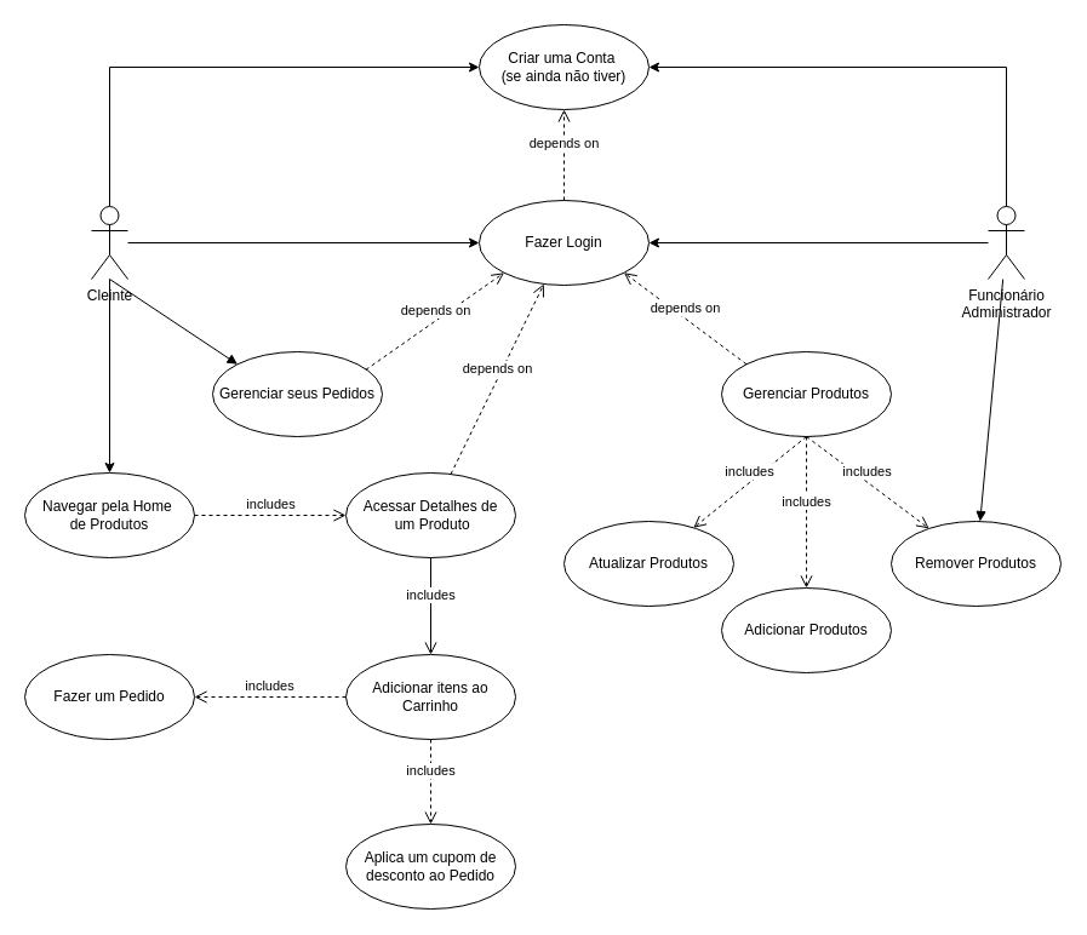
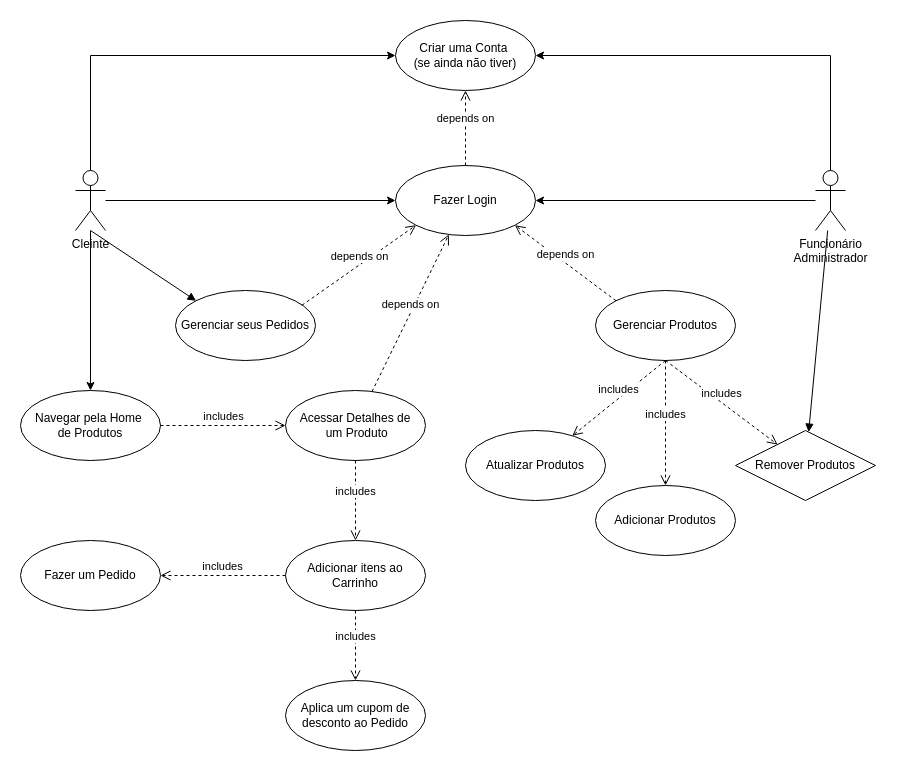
  <mxCell id="0" />
  <mxCell id="1" parent="0" />
  <mxCell id="2" style="edgeStyle=orthogonalEdgeStyle;rounded=0;orthogonalLoop=1;jettySize=auto;html=1;entryX=0;entryY=0.5;entryDx=0;entryDy=0;" parent="1" source="4" target="9" edge="1"><mxGeometry relative="1" as="geometry"><mxPoint x="405" y="10" as="targetPoint" /><Array as="points"><mxPoint x="90" y="55" /></Array></mxGeometry></mxCell>
  <mxCell id="3" style="edgeStyle=orthogonalEdgeStyle;rounded=0;orthogonalLoop=1;jettySize=auto;html=1;" parent="1" source="4" target="12" edge="1"><mxGeometry relative="1" as="geometry" /></mxCell>
  <mxCell id="4" value="Cleinte" style="shape=umlActor;verticalLabelPosition=bottom;verticalAlign=top;html=1;outlineConnect=0;" parent="1" vertex="1"><mxGeometry x="75" y="170" width="30" height="60" as="geometry" /></mxCell>
  <mxCell id="5" style="edgeStyle=orthogonalEdgeStyle;rounded=0;orthogonalLoop=1;jettySize=auto;html=1;entryX=1;entryY=0.5;entryDx=0;entryDy=0;" parent="1" source="7" target="10" edge="1"><mxGeometry relative="1" as="geometry"><mxPoint x="525" y="200" as="targetPoint" /></mxGeometry></mxCell>
  <mxCell id="6" style="edgeStyle=orthogonalEdgeStyle;rounded=0;orthogonalLoop=1;jettySize=auto;html=1;entryX=1;entryY=0.5;entryDx=0;entryDy=0;" parent="1" source="7" target="9" edge="1"><mxGeometry relative="1" as="geometry"><Array as="points"><mxPoint x="830" y="55" /></Array></mxGeometry></mxCell>
  <mxCell id="7" value="Funcionário&lt;div&gt;Administrador&lt;/div&gt;" style="shape=umlActor;verticalLabelPosition=bottom;verticalAlign=top;html=1;outlineConnect=0;" parent="1" vertex="1"><mxGeometry x="815" y="170" width="30" height="60" as="geometry" /></mxCell>
  <mxCell id="8" style="edgeStyle=orthogonalEdgeStyle;rounded=0;orthogonalLoop=1;jettySize=auto;html=1;entryX=0;entryY=0.5;entryDx=0;entryDy=0;" parent="1" source="4" target="10" edge="1"><mxGeometry relative="1" as="geometry"><mxPoint x="405" y="200" as="targetPoint" /></mxGeometry></mxCell>
  <mxCell id="9" value="Criar uma Conta&amp;nbsp;&lt;div&gt;(se ainda não tiver)&lt;/div&gt;" style="ellipse;whiteSpace=wrap;html=1;" parent="1" vertex="1"><mxGeometry x="395" y="20" width="140" height="70" as="geometry" /></mxCell>
  <mxCell id="10" value="Fazer Login" style="ellipse;whiteSpace=wrap;html=1;" parent="1" vertex="1"><mxGeometry x="395" y="165" width="140" height="70" as="geometry" /></mxCell>
  <mxCell id="11" value="Gerenciar Produtos" style="ellipse;whiteSpace=wrap;html=1;" parent="1" vertex="1"><mxGeometry x="595" y="290" width="140" height="70" as="geometry" /></mxCell>
  <mxCell id="12" value="Navegar pela Home&amp;nbsp;&lt;div&gt;de Produtos&lt;/div&gt;" style="ellipse;whiteSpace=wrap;html=1;" parent="1" vertex="1"><mxGeometry x="20" y="390" width="140" height="70" as="geometry" /></mxCell>
  <mxCell id="13" value="Acessar Detalhes de&lt;div&gt;&amp;nbsp;um Produto&lt;/div&gt;" style="ellipse;whiteSpace=wrap;html=1;" parent="1" vertex="1"><mxGeometry x="285" y="390" width="140" height="70" as="geometry" /></mxCell>
  <mxCell id="14" value="Adicionar itens ao Carrinho" style="ellipse;whiteSpace=wrap;html=1;" parent="1" vertex="1"><mxGeometry x="285" y="540" width="140" height="70" as="geometry" /></mxCell>
  <mxCell id="15" value="Fazer um Pedido" style="ellipse;whiteSpace=wrap;html=1;" parent="1" vertex="1"><mxGeometry x="20" y="540" width="140" height="70" as="geometry" /></mxCell>
  <mxCell id="16" value="Gerenciar seus Pedidos" style="ellipse;whiteSpace=wrap;html=1;" parent="1" vertex="1"><mxGeometry x="175" y="290" width="140" height="70" as="geometry" /></mxCell>
  <mxCell id="17" value="depends on" style="html=1;verticalAlign=bottom;endArrow=open;dashed=1;endSize=8;curved=0;rounded=0;" parent="1" source="13" target="10" edge="1"><mxGeometry relative="1" as="geometry"><mxPoint x="485" y="350" as="sourcePoint" /><mxPoint x="475" y="100" as="targetPoint" /></mxGeometry></mxCell>
  <mxCell id="18" value="depends on" style="html=1;verticalAlign=bottom;endArrow=open;dashed=1;endSize=8;curved=0;rounded=0;exitX=0;exitY=0;exitDx=0;exitDy=0;entryX=1;entryY=1;entryDx=0;entryDy=0;" parent="1" source="11" target="10" edge="1"><mxGeometry relative="1" as="geometry"><mxPoint x="465" y="240" as="sourcePoint" /><mxPoint x="635" y="240" as="targetPoint" /></mxGeometry></mxCell>
  <mxCell id="19" value="depends on" style="html=1;verticalAlign=bottom;endArrow=open;dashed=1;endSize=8;curved=0;rounded=0;exitX=0.903;exitY=0.211;exitDx=0;exitDy=0;exitPerimeter=0;entryX=0;entryY=1;entryDx=0;entryDy=0;" parent="1" source="16" target="10" edge="1"><mxGeometry relative="1" as="geometry"><mxPoint x="475" y="245" as="sourcePoint" /><mxPoint x="275" y="240" as="targetPoint" /></mxGeometry></mxCell>
  <mxCell id="20" value="" style="html=1;verticalAlign=bottom;endArrow=block;curved=0;rounded=0;entryX=0;entryY=0;entryDx=0;entryDy=0;" parent="1" target="16" edge="1"><mxGeometry width="80" relative="1" as="geometry"><mxPoint x="90" y="230" as="sourcePoint" /><mxPoint x="445" y="260" as="targetPoint" /></mxGeometry></mxCell>
  <mxCell id="21" value="" style="html=1;verticalAlign=bottom;endArrow=block;curved=0;rounded=0;" parent="1" source="7" target="24" edge="1"><mxGeometry width="80" relative="1" as="geometry"><mxPoint x="100" y="240" as="sourcePoint" /><mxPoint x="206" y="310" as="targetPoint" /></mxGeometry></mxCell>
  <mxCell id="22" value="includes" style="html=1;verticalAlign=bottom;endArrow=open;dashed=1;endSize=8;curved=0;rounded=0;" parent="1" target="23" edge="1"><mxGeometry relative="1" as="geometry"><mxPoint x="665" y="360" as="sourcePoint" /><mxPoint x="665" y="480" as="targetPoint" /></mxGeometry></mxCell>
  <mxCell id="23" value="Adicionar Produtos" style="ellipse;whiteSpace=wrap;html=1;" parent="1" vertex="1"><mxGeometry x="595" y="485" width="140" height="70" as="geometry" /></mxCell>
- <mxCell id="24" value="Remover Produtos" style="ellipse;whiteSpace=wrap;html=1;" parent="1" vertex="1"><mxGeometry x="735" y="430" width="140" height="70" as="geometry" /></mxCell>
+ <mxCell id="24" value="Remover Produtos" style="rhombus;whiteSpace=wrap;html=1;" parent="1" vertex="1"><mxGeometry x="735" y="430" width="140" height="70" as="geometry" /></mxCell>
  <mxCell id="25" value="Atualizar Produtos" style="ellipse;whiteSpace=wrap;html=1;" parent="1" vertex="1"><mxGeometry x="465" y="430" width="140" height="70" as="geometry" /></mxCell>
  <mxCell id="26" value="includes" style="html=1;verticalAlign=bottom;endArrow=open;dashed=1;endSize=8;curved=0;rounded=0;exitX=0.5;exitY=1;exitDx=0;exitDy=0;" parent="1" source="11" target="24" edge="1"><mxGeometry relative="1" as="geometry"><mxPoint x="675" y="370" as="sourcePoint" /><mxPoint x="675" y="495" as="targetPoint" /></mxGeometry></mxCell>
  <mxCell id="27" value="includes" style="html=1;verticalAlign=bottom;endArrow=open;dashed=1;endSize=8;curved=0;rounded=0;" parent="1" target="25" edge="1"><mxGeometry relative="1" as="geometry"><mxPoint x="665" y="360" as="sourcePoint" /><mxPoint x="675" y="495" as="targetPoint" /></mxGeometry></mxCell>
  <mxCell id="28" value="depends on" style="html=1;verticalAlign=bottom;endArrow=open;dashed=1;endSize=8;curved=0;rounded=0;exitX=0.5;exitY=0;exitDx=0;exitDy=0;" parent="1" source="10" target="9" edge="1"><mxGeometry relative="1" as="geometry"><mxPoint x="475" y="245" as="sourcePoint" /><mxPoint x="365" y="400" as="targetPoint" /></mxGeometry></mxCell>
- <mxCell id="29" value="includes" style="html=1;verticalAlign=bottom;endArrow=open;dashed=0;endSize=8;curved=0;rounded=0;exitX=0.5;exitY=1;exitDx=0;exitDy=0;entryX=0.5;entryY=0;entryDx=0;entryDy=0;" parent="1" source="13" target="14" edge="1"><mxGeometry relative="1" as="geometry"><mxPoint x="675" y="370" as="sourcePoint" /><mxPoint x="675" y="495" as="targetPoint" /></mxGeometry></mxCell>
+ <mxCell id="29" value="includes" style="html=1;verticalAlign=bottom;endArrow=open;dashed=1;endSize=8;curved=0;rounded=0;exitX=0.5;exitY=1;exitDx=0;exitDy=0;entryX=0.5;entryY=0;entryDx=0;entryDy=0;" parent="1" source="13" target="14" edge="1"><mxGeometry relative="1" as="geometry"><mxPoint x="675" y="370" as="sourcePoint" /><mxPoint x="675" y="495" as="targetPoint" /></mxGeometry></mxCell>
  <mxCell id="30" value="includes" style="html=1;verticalAlign=bottom;endArrow=open;dashed=1;endSize=8;curved=0;rounded=0;exitX=0;exitY=0.5;exitDx=0;exitDy=0;entryX=1;entryY=0.5;entryDx=0;entryDy=0;" parent="1" source="14" target="15" edge="1"><mxGeometry relative="1" as="geometry"><mxPoint x="365" y="470" as="sourcePoint" /><mxPoint x="365" y="550" as="targetPoint" /></mxGeometry></mxCell>
  <mxCell id="31" value="includes" style="html=1;verticalAlign=bottom;endArrow=open;dashed=1;endSize=8;curved=0;rounded=0;exitX=1;exitY=0.5;exitDx=0;exitDy=0;entryX=0;entryY=0.5;entryDx=0;entryDy=0;" parent="1" source="12" target="13" edge="1"><mxGeometry relative="1" as="geometry"><mxPoint x="365" y="470" as="sourcePoint" /><mxPoint x="365" y="550" as="targetPoint" /></mxGeometry></mxCell>
  <mxCell id="32" value="includes" style="html=1;verticalAlign=bottom;endArrow=open;dashed=1;endSize=8;curved=0;rounded=0;exitX=0.5;exitY=1;exitDx=0;exitDy=0;" parent="1" source="14" edge="1"><mxGeometry relative="1" as="geometry"><mxPoint x="295" y="585" as="sourcePoint" /><mxPoint x="355" y="680" as="targetPoint" /></mxGeometry></mxCell>
  <mxCell id="33" value="Aplica um cupom de desconto ao Pedido" style="ellipse;whiteSpace=wrap;html=1;" parent="1" vertex="1"><mxGeometry x="285" y="680" width="140" height="70" as="geometry" /></mxCell>
